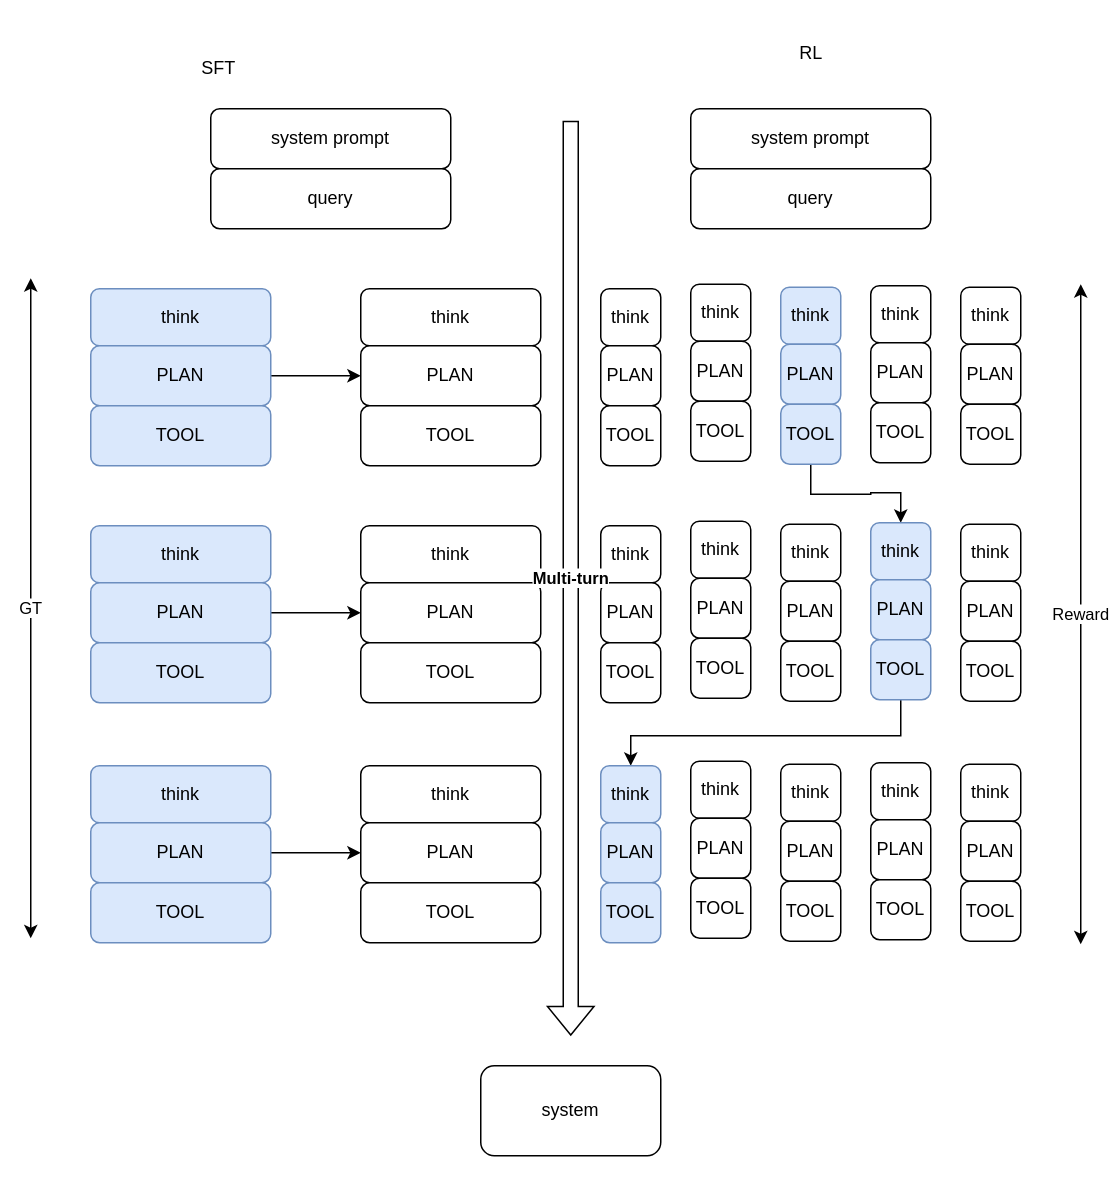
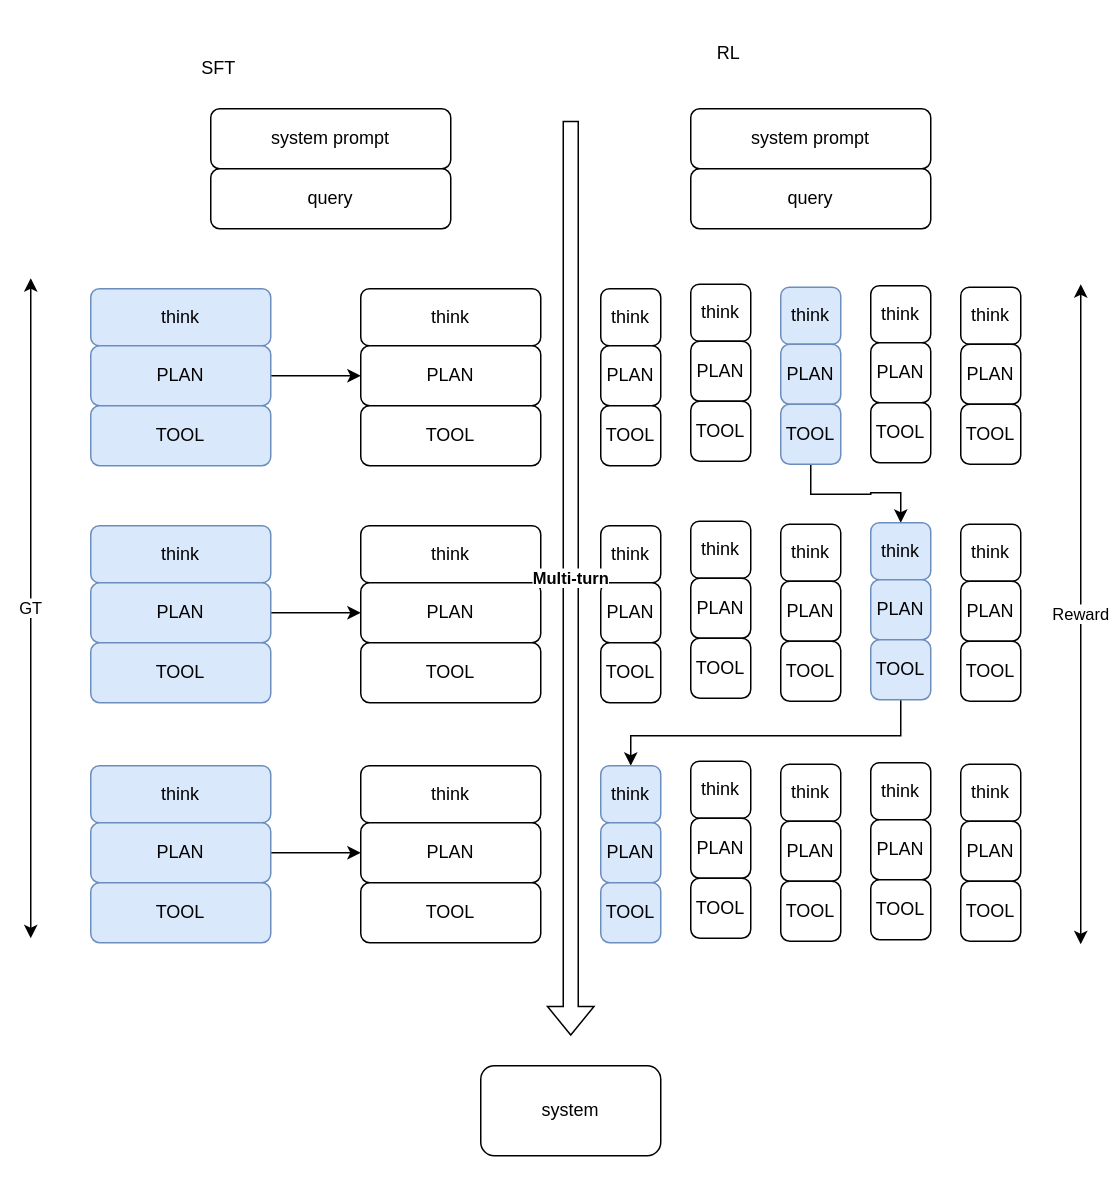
  <mxCell id="0" />
  <mxCell id="1" parent="0" />
  <mxCell id="2" value="system prompt" style="rounded=1;whiteSpace=wrap;html=1;" vertex="1" parent="1"><mxGeometry x="460" y="72" width="160" height="40" as="geometry" /></mxCell>
  <mxCell id="3" value="query" style="rounded=1;whiteSpace=wrap;html=1;" vertex="1" parent="1"><mxGeometry x="460" y="112" width="160" height="40" as="geometry" /></mxCell>
  <mxCell id="4" value="think" style="rounded=1;whiteSpace=wrap;html=1;" vertex="1" parent="1"><mxGeometry x="240" y="192" width="120" height="38" as="geometry" /></mxCell>
  <mxCell id="5" value="PLAN" style="rounded=1;whiteSpace=wrap;html=1;" vertex="1" parent="1"><mxGeometry x="240" y="230" width="120" height="40" as="geometry" /></mxCell>
  <mxCell id="6" value="system prompt" style="rounded=1;whiteSpace=wrap;html=1;" vertex="1" parent="1"><mxGeometry x="140" y="72" width="160" height="40" as="geometry" /></mxCell>
  <mxCell id="7" value="query" style="rounded=1;whiteSpace=wrap;html=1;" vertex="1" parent="1"><mxGeometry x="140" y="112" width="160" height="40" as="geometry" /></mxCell>
  <mxCell id="8" value="SFT" style="text;html=1;align=center;verticalAlign=middle;resizable=0;points=[];autosize=1;strokeColor=none;fillColor=none;" vertex="1" parent="1"><mxGeometry x="120" y="30" width="50" height="30" as="geometry" /></mxCell>
- <mxCell id="9" value="RL" style="text;html=1;align=center;verticalAlign=middle;resizable=0;points=[];autosize=1;strokeColor=none;fillColor=none;" vertex="1" parent="1"><mxGeometry x="520" y="20" width="40" height="30" as="geometry" /></mxCell>
+ <mxCell id="9" value="RL" style="text;html=1;align=center;verticalAlign=middle;resizable=0;points=[];autosize=1;strokeColor=none;fillColor=none;" vertex="1" parent="1"><mxGeometry x="465" y="20" width="40" height="30" as="geometry" /></mxCell>
  <mxCell id="10" value="TOOL" style="rounded=1;whiteSpace=wrap;html=1;" vertex="1" parent="1"><mxGeometry x="240" y="270" width="120" height="40" as="geometry" /></mxCell>
  <mxCell id="11" value="think" style="rounded=1;whiteSpace=wrap;html=1;fillColor=#dae8fc;strokeColor=#6c8ebf;" vertex="1" parent="1"><mxGeometry x="520" y="191" width="40" height="38" as="geometry" /></mxCell>
  <mxCell id="12" value="PLAN" style="rounded=1;whiteSpace=wrap;html=1;fillColor=#dae8fc;strokeColor=#6c8ebf;" vertex="1" parent="1"><mxGeometry x="520" y="229" width="40" height="40" as="geometry" /></mxCell>
  <mxCell id="13" style="edgeStyle=orthogonalEdgeStyle;rounded=0;orthogonalLoop=1;jettySize=auto;html=1;exitX=0.5;exitY=1;exitDx=0;exitDy=0;" edge="1" parent="1" source="14" target="37"><mxGeometry relative="1" as="geometry" /></mxCell>
  <mxCell id="14" value="TOOL" style="rounded=1;whiteSpace=wrap;html=1;fillColor=#dae8fc;strokeColor=#6c8ebf;" vertex="1" parent="1"><mxGeometry x="520" y="269" width="40" height="40" as="geometry" /></mxCell>
  <mxCell id="15" value="think" style="rounded=1;whiteSpace=wrap;html=1;" vertex="1" parent="1"><mxGeometry x="240" y="350" width="120" height="38" as="geometry" /></mxCell>
  <mxCell id="16" value="PLAN" style="rounded=1;whiteSpace=wrap;html=1;" vertex="1" parent="1"><mxGeometry x="240" y="388" width="120" height="40" as="geometry" /></mxCell>
  <mxCell id="17" value="TOOL" style="rounded=1;whiteSpace=wrap;html=1;" vertex="1" parent="1"><mxGeometry x="240" y="428" width="120" height="40" as="geometry" /></mxCell>
  <mxCell id="18" value="think" style="rounded=1;whiteSpace=wrap;html=1;" vertex="1" parent="1"><mxGeometry x="240" y="510" width="120" height="38" as="geometry" /></mxCell>
  <mxCell id="19" value="PLAN" style="rounded=1;whiteSpace=wrap;html=1;" vertex="1" parent="1"><mxGeometry x="240" y="548" width="120" height="40" as="geometry" /></mxCell>
  <mxCell id="20" value="TOOL" style="rounded=1;whiteSpace=wrap;html=1;" vertex="1" parent="1"><mxGeometry x="240" y="588" width="120" height="40" as="geometry" /></mxCell>
  <mxCell id="21" value="think" style="rounded=1;whiteSpace=wrap;html=1;" vertex="1" parent="1"><mxGeometry x="580" y="190" width="40" height="38" as="geometry" /></mxCell>
  <mxCell id="22" value="PLAN" style="rounded=1;whiteSpace=wrap;html=1;" vertex="1" parent="1"><mxGeometry x="580" y="228" width="40" height="40" as="geometry" /></mxCell>
  <mxCell id="23" value="TOOL" style="rounded=1;whiteSpace=wrap;html=1;" vertex="1" parent="1"><mxGeometry x="580" y="268" width="40" height="40" as="geometry" /></mxCell>
  <mxCell id="24" value="think" style="rounded=1;whiteSpace=wrap;html=1;" vertex="1" parent="1"><mxGeometry x="460" y="189" width="40" height="38" as="geometry" /></mxCell>
  <mxCell id="25" value="PLAN" style="rounded=1;whiteSpace=wrap;html=1;" vertex="1" parent="1"><mxGeometry x="460" y="227" width="40" height="40" as="geometry" /></mxCell>
  <mxCell id="26" value="TOOL" style="rounded=1;whiteSpace=wrap;html=1;" vertex="1" parent="1"><mxGeometry x="460" y="267" width="40" height="40" as="geometry" /></mxCell>
  <mxCell id="27" value="think" style="rounded=1;whiteSpace=wrap;html=1;" vertex="1" parent="1"><mxGeometry x="640" y="191" width="40" height="38" as="geometry" /></mxCell>
  <mxCell id="28" value="PLAN" style="rounded=1;whiteSpace=wrap;html=1;" vertex="1" parent="1"><mxGeometry x="640" y="229" width="40" height="40" as="geometry" /></mxCell>
  <mxCell id="29" value="TOOL" style="rounded=1;whiteSpace=wrap;html=1;" vertex="1" parent="1"><mxGeometry x="640" y="269" width="40" height="40" as="geometry" /></mxCell>
  <mxCell id="30" value="think" style="rounded=1;whiteSpace=wrap;html=1;" vertex="1" parent="1"><mxGeometry x="400" y="192" width="40" height="38" as="geometry" /></mxCell>
  <mxCell id="31" value="PLAN" style="rounded=1;whiteSpace=wrap;html=1;" vertex="1" parent="1"><mxGeometry x="400" y="230" width="40" height="40" as="geometry" /></mxCell>
  <mxCell id="32" value="TOOL" style="rounded=1;whiteSpace=wrap;html=1;" vertex="1" parent="1"><mxGeometry x="400" y="270" width="40" height="40" as="geometry" /></mxCell>
  <mxCell id="33" value="GT" style="endArrow=classic;startArrow=classic;html=1;rounded=0;" edge="1" parent="1"><mxGeometry width="50" height="50" relative="1" as="geometry"><mxPoint x="20" y="625" as="sourcePoint" /><mxPoint x="20" y="185" as="targetPoint" /></mxGeometry></mxCell>
  <mxCell id="34" value="think" style="rounded=1;whiteSpace=wrap;html=1;" vertex="1" parent="1"><mxGeometry x="520" y="349" width="40" height="38" as="geometry" /></mxCell>
  <mxCell id="35" value="PLAN" style="rounded=1;whiteSpace=wrap;html=1;" vertex="1" parent="1"><mxGeometry x="520" y="387" width="40" height="40" as="geometry" /></mxCell>
  <mxCell id="36" value="TOOL" style="rounded=1;whiteSpace=wrap;html=1;" vertex="1" parent="1"><mxGeometry x="520" y="427" width="40" height="40" as="geometry" /></mxCell>
  <mxCell id="37" value="think" style="rounded=1;whiteSpace=wrap;html=1;fillColor=#dae8fc;strokeColor=#6c8ebf;" vertex="1" parent="1"><mxGeometry x="580" y="348" width="40" height="38" as="geometry" /></mxCell>
  <mxCell id="38" value="PLAN" style="rounded=1;whiteSpace=wrap;html=1;fillColor=#dae8fc;strokeColor=#6c8ebf;" vertex="1" parent="1"><mxGeometry x="580" y="386" width="40" height="40" as="geometry" /></mxCell>
  <mxCell id="39" style="edgeStyle=orthogonalEdgeStyle;rounded=0;orthogonalLoop=1;jettySize=auto;html=1;entryX=0.5;entryY=0;entryDx=0;entryDy=0;" edge="1" parent="1" source="40" target="62"><mxGeometry relative="1" as="geometry"><Array as="points"><mxPoint x="600" y="490" /><mxPoint x="420" y="490" /></Array></mxGeometry></mxCell>
  <mxCell id="40" value="TOOL" style="rounded=1;whiteSpace=wrap;html=1;fillColor=#dae8fc;strokeColor=#6c8ebf;" vertex="1" parent="1"><mxGeometry x="580" y="426" width="40" height="40" as="geometry" /></mxCell>
  <mxCell id="41" value="think" style="rounded=1;whiteSpace=wrap;html=1;" vertex="1" parent="1"><mxGeometry x="460" y="347" width="40" height="38" as="geometry" /></mxCell>
  <mxCell id="42" value="PLAN" style="rounded=1;whiteSpace=wrap;html=1;" vertex="1" parent="1"><mxGeometry x="460" y="385" width="40" height="40" as="geometry" /></mxCell>
  <mxCell id="43" value="TOOL" style="rounded=1;whiteSpace=wrap;html=1;" vertex="1" parent="1"><mxGeometry x="460" y="425" width="40" height="40" as="geometry" /></mxCell>
  <mxCell id="44" value="think" style="rounded=1;whiteSpace=wrap;html=1;" vertex="1" parent="1"><mxGeometry x="640" y="349" width="40" height="38" as="geometry" /></mxCell>
  <mxCell id="45" value="PLAN" style="rounded=1;whiteSpace=wrap;html=1;" vertex="1" parent="1"><mxGeometry x="640" y="387" width="40" height="40" as="geometry" /></mxCell>
  <mxCell id="46" value="TOOL" style="rounded=1;whiteSpace=wrap;html=1;" vertex="1" parent="1"><mxGeometry x="640" y="427" width="40" height="40" as="geometry" /></mxCell>
  <mxCell id="47" value="think" style="rounded=1;whiteSpace=wrap;html=1;" vertex="1" parent="1"><mxGeometry x="400" y="350" width="40" height="38" as="geometry" /></mxCell>
  <mxCell id="48" value="PLAN" style="rounded=1;whiteSpace=wrap;html=1;" vertex="1" parent="1"><mxGeometry x="400" y="388" width="40" height="40" as="geometry" /></mxCell>
  <mxCell id="49" value="TOOL" style="rounded=1;whiteSpace=wrap;html=1;" vertex="1" parent="1"><mxGeometry x="400" y="428" width="40" height="40" as="geometry" /></mxCell>
  <mxCell id="50" value="think" style="rounded=1;whiteSpace=wrap;html=1;" vertex="1" parent="1"><mxGeometry x="520" y="509" width="40" height="38" as="geometry" /></mxCell>
  <mxCell id="51" value="PLAN" style="rounded=1;whiteSpace=wrap;html=1;" vertex="1" parent="1"><mxGeometry x="520" y="547" width="40" height="40" as="geometry" /></mxCell>
  <mxCell id="52" value="TOOL" style="rounded=1;whiteSpace=wrap;html=1;" vertex="1" parent="1"><mxGeometry x="520" y="587" width="40" height="40" as="geometry" /></mxCell>
  <mxCell id="53" value="think" style="rounded=1;whiteSpace=wrap;html=1;" vertex="1" parent="1"><mxGeometry x="580" y="508" width="40" height="38" as="geometry" /></mxCell>
  <mxCell id="54" value="PLAN" style="rounded=1;whiteSpace=wrap;html=1;" vertex="1" parent="1"><mxGeometry x="580" y="546" width="40" height="40" as="geometry" /></mxCell>
  <mxCell id="55" value="TOOL" style="rounded=1;whiteSpace=wrap;html=1;" vertex="1" parent="1"><mxGeometry x="580" y="586" width="40" height="40" as="geometry" /></mxCell>
  <mxCell id="56" value="think" style="rounded=1;whiteSpace=wrap;html=1;" vertex="1" parent="1"><mxGeometry x="460" y="507" width="40" height="38" as="geometry" /></mxCell>
  <mxCell id="57" value="PLAN" style="rounded=1;whiteSpace=wrap;html=1;" vertex="1" parent="1"><mxGeometry x="460" y="545" width="40" height="40" as="geometry" /></mxCell>
  <mxCell id="58" value="TOOL" style="rounded=1;whiteSpace=wrap;html=1;" vertex="1" parent="1"><mxGeometry x="460" y="585" width="40" height="40" as="geometry" /></mxCell>
  <mxCell id="59" value="think" style="rounded=1;whiteSpace=wrap;html=1;" vertex="1" parent="1"><mxGeometry x="640" y="509" width="40" height="38" as="geometry" /></mxCell>
  <mxCell id="60" value="PLAN" style="rounded=1;whiteSpace=wrap;html=1;" vertex="1" parent="1"><mxGeometry x="640" y="547" width="40" height="40" as="geometry" /></mxCell>
  <mxCell id="61" value="TOOL" style="rounded=1;whiteSpace=wrap;html=1;" vertex="1" parent="1"><mxGeometry x="640" y="587" width="40" height="40" as="geometry" /></mxCell>
  <mxCell id="62" value="think" style="rounded=1;whiteSpace=wrap;html=1;fillColor=#dae8fc;strokeColor=#6c8ebf;" vertex="1" parent="1"><mxGeometry x="400" y="510" width="40" height="38" as="geometry" /></mxCell>
  <mxCell id="63" value="PLAN" style="rounded=1;whiteSpace=wrap;html=1;fillColor=#dae8fc;strokeColor=#6c8ebf;" vertex="1" parent="1"><mxGeometry x="400" y="548" width="40" height="40" as="geometry" /></mxCell>
  <mxCell id="64" value="TOOL" style="rounded=1;whiteSpace=wrap;html=1;fillColor=#dae8fc;strokeColor=#6c8ebf;" vertex="1" parent="1"><mxGeometry x="400" y="588" width="40" height="40" as="geometry" /></mxCell>
  <mxCell id="65" value="Reward" style="endArrow=classic;startArrow=classic;html=1;rounded=0;" edge="1" parent="1"><mxGeometry width="50" height="50" relative="1" as="geometry"><mxPoint x="720" y="629" as="sourcePoint" /><mxPoint x="720" y="189" as="targetPoint" /></mxGeometry></mxCell>
  <mxCell id="66" value="Multi-turn" style="shape=flexArrow;endArrow=classic;html=1;rounded=0;fontStyle=1" edge="1" parent="1"><mxGeometry width="50" height="50" relative="1" as="geometry"><mxPoint x="380" y="80" as="sourcePoint" /><mxPoint x="380" y="690" as="targetPoint" /></mxGeometry></mxCell>
  <mxCell id="67" value="system" style="rounded=1;whiteSpace=wrap;html=1;" vertex="1" parent="1"><mxGeometry x="320" y="710" width="120" height="60" as="geometry" /></mxCell>
  <mxCell id="68" value="think" style="rounded=1;whiteSpace=wrap;html=1;fillColor=#dae8fc;strokeColor=#6c8ebf;" vertex="1" parent="1"><mxGeometry x="60" y="192" width="120" height="38" as="geometry" /></mxCell>
  <mxCell id="69" style="edgeStyle=orthogonalEdgeStyle;rounded=0;orthogonalLoop=1;jettySize=auto;html=1;exitX=1;exitY=0.5;exitDx=0;exitDy=0;entryX=0;entryY=0.5;entryDx=0;entryDy=0;" edge="1" parent="1" source="70" target="5"><mxGeometry relative="1" as="geometry" /></mxCell>
  <mxCell id="70" value="PLAN" style="rounded=1;whiteSpace=wrap;html=1;fillColor=#dae8fc;strokeColor=#6c8ebf;" vertex="1" parent="1"><mxGeometry x="60" y="230" width="120" height="40" as="geometry" /></mxCell>
  <mxCell id="71" value="TOOL" style="rounded=1;whiteSpace=wrap;html=1;fillColor=#dae8fc;strokeColor=#6c8ebf;" vertex="1" parent="1"><mxGeometry x="60" y="270" width="120" height="40" as="geometry" /></mxCell>
  <mxCell id="72" value="think" style="rounded=1;whiteSpace=wrap;html=1;fillColor=#dae8fc;strokeColor=#6c8ebf;" vertex="1" parent="1"><mxGeometry x="60" y="350" width="120" height="38" as="geometry" /></mxCell>
  <mxCell id="73" style="edgeStyle=orthogonalEdgeStyle;rounded=0;orthogonalLoop=1;jettySize=auto;html=1;exitX=1;exitY=0.5;exitDx=0;exitDy=0;entryX=0;entryY=0.5;entryDx=0;entryDy=0;" edge="1" parent="1" source="74" target="16"><mxGeometry relative="1" as="geometry" /></mxCell>
  <mxCell id="74" value="PLAN" style="rounded=1;whiteSpace=wrap;html=1;fillColor=#dae8fc;strokeColor=#6c8ebf;" vertex="1" parent="1"><mxGeometry x="60" y="388" width="120" height="40" as="geometry" /></mxCell>
  <mxCell id="75" value="TOOL" style="rounded=1;whiteSpace=wrap;html=1;fillColor=#dae8fc;strokeColor=#6c8ebf;" vertex="1" parent="1"><mxGeometry x="60" y="428" width="120" height="40" as="geometry" /></mxCell>
  <mxCell id="76" value="think" style="rounded=1;whiteSpace=wrap;html=1;fillColor=#dae8fc;strokeColor=#6c8ebf;" vertex="1" parent="1"><mxGeometry x="60" y="510" width="120" height="38" as="geometry" /></mxCell>
  <mxCell id="77" style="edgeStyle=orthogonalEdgeStyle;rounded=0;orthogonalLoop=1;jettySize=auto;html=1;exitX=1;exitY=0.5;exitDx=0;exitDy=0;entryX=0;entryY=0.5;entryDx=0;entryDy=0;" edge="1" parent="1" source="78" target="19"><mxGeometry relative="1" as="geometry" /></mxCell>
  <mxCell id="78" value="PLAN" style="rounded=1;whiteSpace=wrap;html=1;fillColor=#dae8fc;strokeColor=#6c8ebf;" vertex="1" parent="1"><mxGeometry x="60" y="548" width="120" height="40" as="geometry" /></mxCell>
  <mxCell id="79" value="TOOL" style="rounded=1;whiteSpace=wrap;html=1;fillColor=#dae8fc;strokeColor=#6c8ebf;" vertex="1" parent="1"><mxGeometry x="60" y="588" width="120" height="40" as="geometry" /></mxCell>
